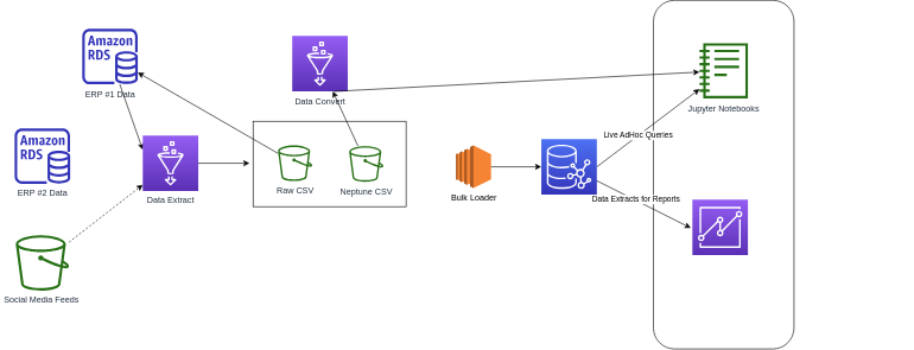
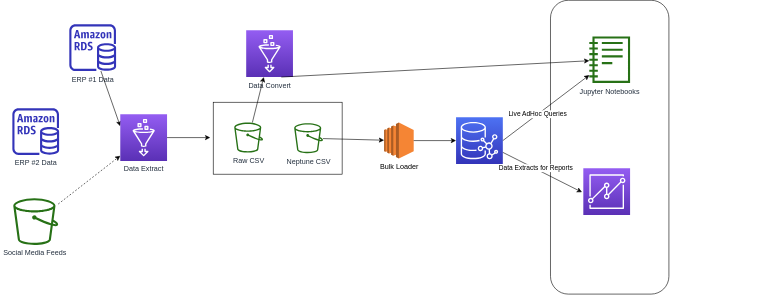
  <mxCell id="0" />
  <mxCell id="1" parent="0" />
  <mxCell id="2" value="" style="rounded=1;whiteSpace=wrap;html=1;rotation=90;" vertex="1" parent="1"><mxGeometry x="771.25" y="126.25" width="490" height="197.5" as="geometry" /></mxCell>
  <mxCell id="3" value="" style="rounded=0;whiteSpace=wrap;html=1;" vertex="1" parent="1"><mxGeometry x="355" y="150" width="215" height="120" as="geometry" /></mxCell>
  <mxCell id="4" value="ERP #1 Data" style="outlineConnect=0;fontColor=#232F3E;gradientColor=none;fillColor=#3334B9;strokeColor=none;dashed=0;verticalLabelPosition=bottom;verticalAlign=top;align=center;html=1;fontSize=12;fontStyle=0;aspect=fixed;pointerEvents=1;shape=mxgraph.aws4.rds_instance;" vertex="1" parent="1"><mxGeometry x="115" y="20" width="78" height="78" as="geometry" /></mxCell>
  <mxCell id="5" value="ERP #2 Data" style="outlineConnect=0;fontColor=#232F3E;gradientColor=none;fillColor=#3334B9;strokeColor=none;dashed=0;verticalLabelPosition=bottom;verticalAlign=top;align=center;html=1;fontSize=12;fontStyle=0;aspect=fixed;pointerEvents=1;shape=mxgraph.aws4.rds_instance;" vertex="1" parent="1"><mxGeometry x="20" y="160" width="78" height="78" as="geometry" /></mxCell>
  <mxCell id="6" value="Social Media Feeds&amp;nbsp;" style="outlineConnect=0;fontColor=#232F3E;gradientColor=none;fillColor=#277116;strokeColor=none;dashed=0;verticalLabelPosition=bottom;verticalAlign=top;align=center;html=1;fontSize=12;fontStyle=0;aspect=fixed;pointerEvents=1;shape=mxgraph.aws4.bucket;" vertex="1" parent="1"><mxGeometry x="21.5" y="310" width="75" height="78" as="geometry" /></mxCell>
  <mxCell id="7" value="" style="endArrow=classic;html=1;" edge="1" parent="1" source="4"><mxGeometry width="50" height="50" relative="1" as="geometry"><mxPoint x="480" y="230" as="sourcePoint" /><mxPoint x="200" y="190" as="targetPoint" /></mxGeometry></mxCell>
  <mxCell id="8" value="" style="endArrow=classic;html=1;dashed=1;" edge="1" parent="1" source="6" target="9"><mxGeometry width="50" height="50" relative="1" as="geometry"><mxPoint x="118" y="89.019" as="sourcePoint" /><mxPoint x="260" y="250" as="targetPoint" /></mxGeometry></mxCell>
  <mxCell id="9" value="Data Extract" style="points=[[0,0,0],[0.25,0,0],[0.5,0,0],[0.75,0,0],[1,0,0],[0,1,0],[0.25,1,0],[0.5,1,0],[0.75,1,0],[1,1,0],[0,0.25,0],[0,0.5,0],[0,0.75,0],[1,0.25,0],[1,0.5,0],[1,0.75,0]];outlineConnect=0;fontColor=#232F3E;gradientColor=#945DF2;gradientDirection=north;fillColor=#5A30B5;strokeColor=#ffffff;dashed=0;verticalLabelPosition=bottom;verticalAlign=top;align=center;html=1;fontSize=12;fontStyle=0;aspect=fixed;shape=mxgraph.aws4.resourceIcon;resIcon=mxgraph.aws4.glue;" vertex="1" parent="1"><mxGeometry x="200" y="170" width="78" height="78" as="geometry" /></mxCell>
  <mxCell id="10" value="" style="endArrow=classic;html=1;exitX=1;exitY=0.5;exitDx=0;exitDy=0;exitPerimeter=0;" edge="1" parent="1" source="9"><mxGeometry width="50" height="50" relative="1" as="geometry"><mxPoint x="108" y="91.365" as="sourcePoint" /><mxPoint x="350" y="209" as="targetPoint" /></mxGeometry></mxCell>
  <mxCell id="11" value="Data Convert" style="points=[[0,0,0],[0.25,0,0],[0.5,0,0],[0.75,0,0],[1,0,0],[0,1,0],[0.25,1,0],[0.5,1,0],[0.75,1,0],[1,1,0],[0,0.25,0],[0,0.5,0],[0,0.75,0],[1,0.25,0],[1,0.5,0],[1,0.75,0]];outlineConnect=0;fontColor=#232F3E;gradientColor=#945DF2;gradientDirection=north;fillColor=#5A30B5;strokeColor=#ffffff;dashed=0;verticalLabelPosition=bottom;verticalAlign=top;align=center;html=1;fontSize=12;fontStyle=0;aspect=fixed;shape=mxgraph.aws4.resourceIcon;resIcon=mxgraph.aws4.glue;" vertex="1" parent="1"><mxGeometry x="410" y="30" width="78" height="78" as="geometry" /></mxCell>
- <mxCell id="12" value="" style="endArrow=classic;html=1;" edge="1" parent="1" source="13" target="4"><mxGeometry width="50" height="50" relative="1" as="geometry"><mxPoint x="560" y="198.5" as="sourcePoint" /><mxPoint x="642" y="198.5" as="targetPoint" /></mxGeometry></mxCell>
+ <mxCell id="12" value="" style="endArrow=classic;html=1;" edge="1" parent="1" source="13" target="11"><mxGeometry width="50" height="50" relative="1" as="geometry"><mxPoint x="560" y="198.5" as="sourcePoint" /><mxPoint x="642" y="198.5" as="targetPoint" /></mxGeometry></mxCell>
  <mxCell id="13" value="Raw CSV" style="outlineConnect=0;fontColor=#232F3E;gradientColor=none;fillColor=#277116;strokeColor=none;dashed=0;verticalLabelPosition=bottom;verticalAlign=top;align=center;html=1;fontSize=12;fontStyle=0;aspect=fixed;pointerEvents=1;shape=mxgraph.aws4.bucket;" vertex="1" parent="1"><mxGeometry x="390" y="184" width="48.08" height="50" as="geometry" /></mxCell>
  <mxCell id="14" value="Neptune CSV" style="outlineConnect=0;fontColor=#232F3E;gradientColor=none;fillColor=#277116;strokeColor=none;dashed=0;verticalLabelPosition=bottom;verticalAlign=top;align=center;html=1;fontSize=12;fontStyle=0;aspect=fixed;pointerEvents=1;shape=mxgraph.aws4.bucket;" vertex="1" parent="1"><mxGeometry x="490" y="185" width="48.08" height="50" as="geometry" /></mxCell>
  <mxCell id="15" value="" style="endArrow=classic;html=1;exitX=0.75;exitY=1;exitDx=0;exitDy=0;exitPerimeter=0;" edge="1" parent="1" source="11" target="20"><mxGeometry width="50" height="50" relative="1" as="geometry"><mxPoint x="430.271" y="194.046" as="sourcePoint" /><mxPoint x="580" y="100" as="targetPoint" /></mxGeometry></mxCell>
  <mxCell id="16" value="Bulk Loader" style="outlineConnect=0;dashed=0;verticalLabelPosition=bottom;verticalAlign=top;align=center;html=1;shape=mxgraph.aws3.ec2;fillColor=#F58534;gradientColor=none;" vertex="1" parent="1"><mxGeometry x="640" y="184" width="49.35" height="60" as="geometry" /></mxCell>
- <mxCell id="17" value="" style="endArrow=classic;html=1;" edge="1" parent="1" source="14" target="11"><mxGeometry width="50" height="50" relative="1" as="geometry"><mxPoint x="720" y="195" as="sourcePoint" /><mxPoint x="500" y="330" as="targetPoint" /></mxGeometry></mxCell>
+ <mxCell id="17" value="" style="endArrow=classic;html=1;" edge="1" parent="1" source="14" target="16"><mxGeometry width="50" height="50" relative="1" as="geometry"><mxPoint x="720" y="195" as="sourcePoint" /><mxPoint x="500" y="330" as="targetPoint" /></mxGeometry></mxCell>
  <mxCell id="18" value="" style="points=[[0,0,0],[0.25,0,0],[0.5,0,0],[0.75,0,0],[1,0,0],[0,1,0],[0.25,1,0],[0.5,1,0],[0.75,1,0],[1,1,0],[0,0.25,0],[0,0.5,0],[0,0.75,0],[1,0.25,0],[1,0.5,0],[1,0.75,0]];outlineConnect=0;fontColor=#232F3E;gradientColor=#4D72F3;gradientDirection=north;fillColor=#3334B9;strokeColor=#ffffff;dashed=0;verticalLabelPosition=bottom;verticalAlign=top;align=center;html=1;fontSize=12;fontStyle=0;aspect=fixed;shape=mxgraph.aws4.resourceIcon;resIcon=mxgraph.aws4.neptune;" vertex="1" parent="1"><mxGeometry x="760" y="175" width="78" height="78" as="geometry" /></mxCell>
  <mxCell id="19" value="" style="endArrow=classic;html=1;exitX=1;exitY=0.5;exitDx=0;exitDy=0;exitPerimeter=0;" edge="1" parent="1" source="16" target="18"><mxGeometry width="50" height="50" relative="1" as="geometry"><mxPoint x="548.08" y="220.638" as="sourcePoint" /><mxPoint x="650" y="223.345" as="targetPoint" /></mxGeometry></mxCell>
  <mxCell id="20" value="Jupyter Notebooks" style="outlineConnect=0;fontColor=#232F3E;gradientColor=none;fillColor=#277116;strokeColor=none;dashed=0;verticalLabelPosition=bottom;verticalAlign=top;align=center;html=1;fontSize=12;fontStyle=0;aspect=fixed;pointerEvents=1;shape=mxgraph.aws4.notebook;" vertex="1" parent="1"><mxGeometry x="982.25" y="40" width="68" height="78" as="geometry" /></mxCell>
  <mxCell id="21" value="" style="points=[[0,0,0],[0.25,0,0],[0.5,0,0],[0.75,0,0],[1,0,0],[0,1,0],[0.25,1,0],[0.5,1,0],[0.75,1,0],[1,1,0],[0,0.25,0],[0,0.5,0],[0,0.75,0],[1,0.25,0],[1,0.5,0],[1,0.75,0]];outlineConnect=0;fontColor=#232F3E;gradientColor=#945DF2;gradientDirection=north;fillColor=#5A30B5;strokeColor=#ffffff;dashed=0;verticalLabelPosition=bottom;verticalAlign=top;align=center;html=1;fontSize=12;fontStyle=0;aspect=fixed;shape=mxgraph.aws4.resourceIcon;resIcon=mxgraph.aws4.quicksight;" vertex="1" parent="1"><mxGeometry x="972.25" y="260" width="78" height="78" as="geometry" /></mxCell>
  <mxCell id="22" value="" style="endArrow=classic;html=1;exitX=1;exitY=0.5;exitDx=0;exitDy=0;exitPerimeter=0;" edge="1" parent="1" source="18" target="20"><mxGeometry width="50" height="50" relative="1" as="geometry"><mxPoint x="699.35" y="224" as="sourcePoint" /><mxPoint x="770" y="224" as="targetPoint" /></mxGeometry></mxCell>
  <mxCell id="23" value="Live AdHoc Queries" style="edgeLabel;html=1;align=center;verticalAlign=middle;resizable=0;points=[];" vertex="1" connectable="0" parent="22"><mxGeometry x="-0.189" y="1" relative="1" as="geometry"><mxPoint as="offset" /></mxGeometry></mxCell>
  <mxCell id="24" value="" style="endArrow=classic;html=1;" edge="1" parent="1" source="18"><mxGeometry width="50" height="50" relative="1" as="geometry"><mxPoint x="848" y="224" as="sourcePoint" /><mxPoint x="970" y="300" as="targetPoint" /></mxGeometry></mxCell>
  <mxCell id="25" value="Data Extracts for Reports" style="edgeLabel;html=1;align=center;verticalAlign=middle;resizable=0;points=[];" vertex="1" connectable="0" parent="24"><mxGeometry x="-0.189" y="1" relative="1" as="geometry"><mxPoint as="offset" /></mxGeometry></mxCell>
